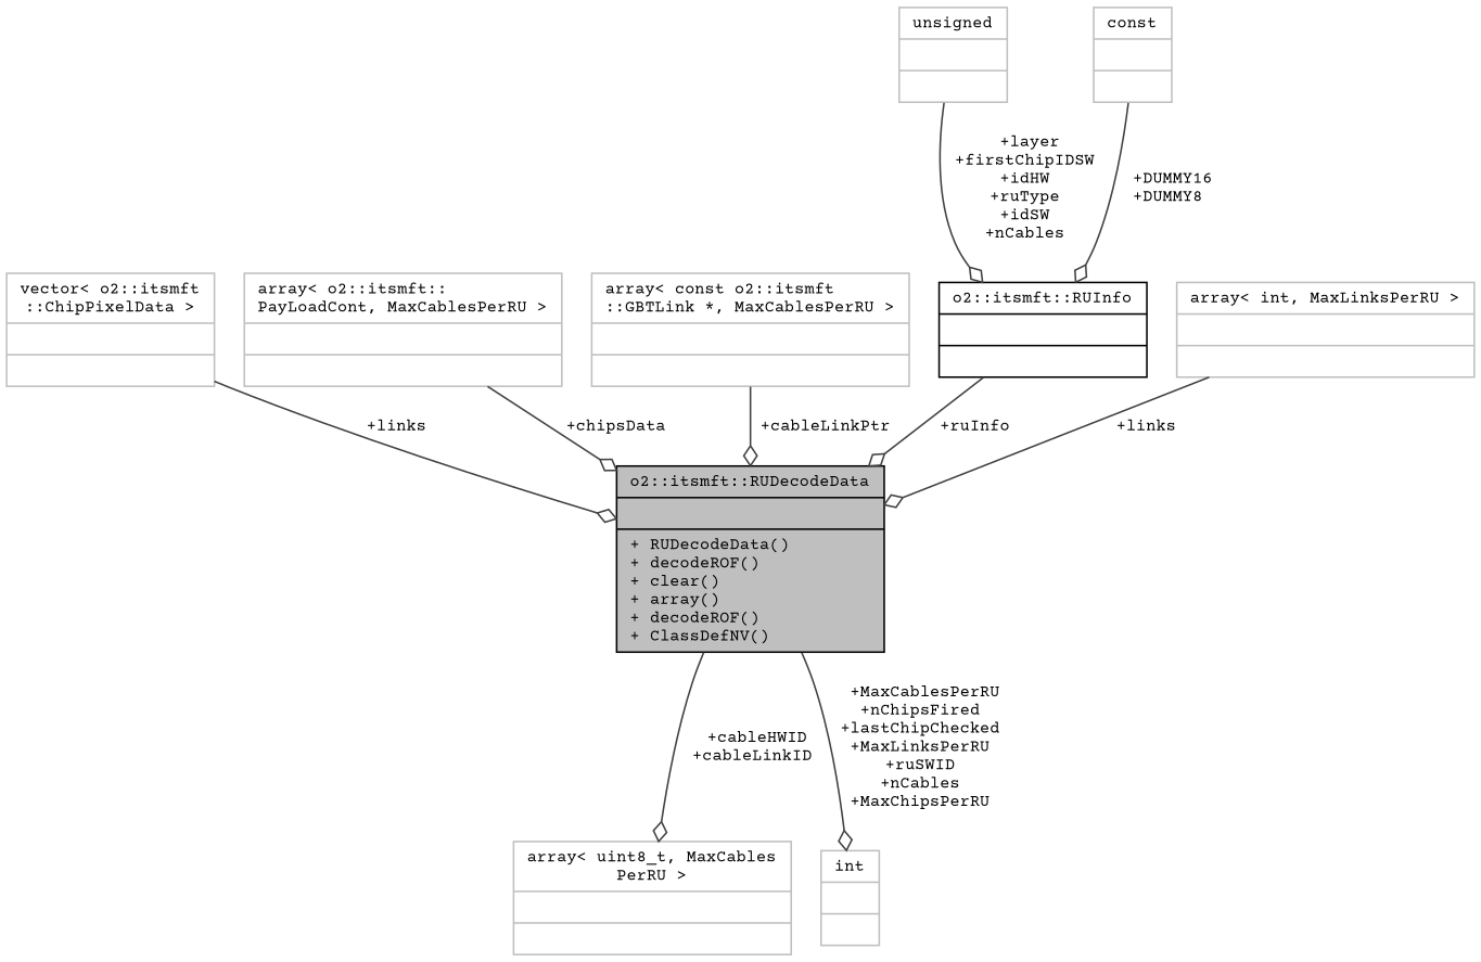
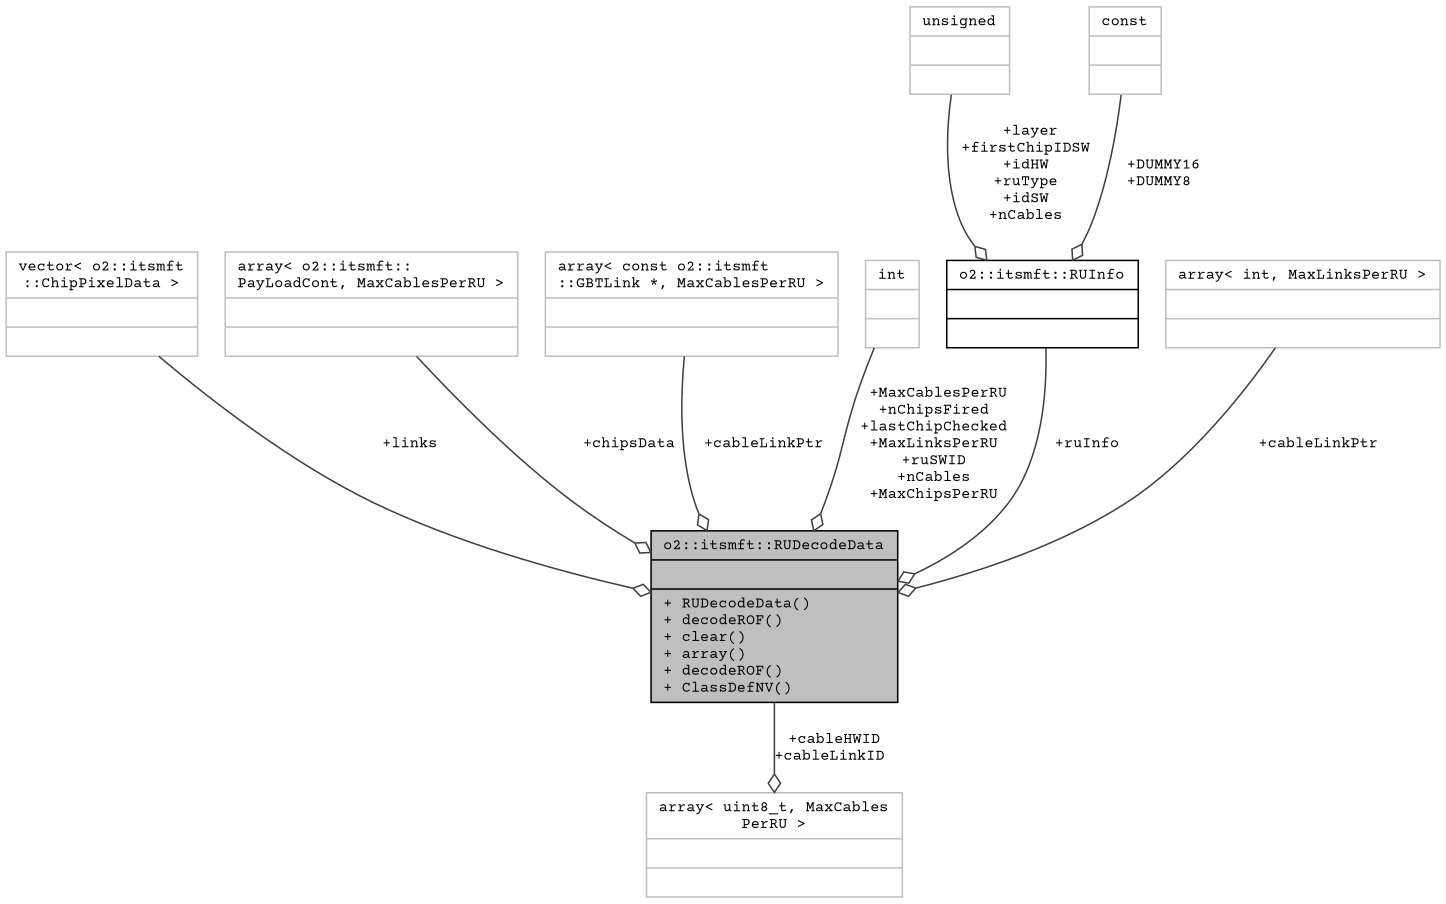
  digraph {
    fontname="Courier Prime"
    node [color=grey75 fontname="Courier Prime" fontsize=10 shape=record]
    edge [arrowhead=odiamond color=grey25 fontname="Courier Prime" fontsize=10 labelfontname=Helvetica labelfontsize=10 style=solid]
    n1 [color=black fillcolor=grey75 fontcolor=black height=0.2 label="{o2::itsmft::RUDecodeData\n||+ RUDecodeData()\l+ decodeROF()\l+ clear()\l+ array()\l+ decodeROF()\l+ ClassDefNV()\l}" style=filled width=0.4]
    n2 [height=0.2 label="{array\< uint8_t, MaxCables\lPerRU \>\n||}" width=0.4]
    n3 [height=0.2 label="{vector\< o2::itsmft\l::ChipPixelData \>\n||}" width=0.4]
    n4 [height=0.2 label="{array\< o2::itsmft::\lPayLoadCont, MaxCablesPerRU \>\n||}" width=0.4]
    n5 [height=0.2 label="{array\< const o2::itsmft\l::GBTLink *, MaxCablesPerRU \>\n||}" width=0.4]
    n6 [height=0.2 label="{int\n||}" width=0.4]
    n7 [color=black height=0.2 label="{o2::itsmft::RUInfo\n||}" width=0.4]
    n8 [height=0.2 label="{unsigned\n||}" width=0.4]
    n9 [height=0.2 label="{const\n||}" width=0.4]
    n10 [height=0.2 label="{array\< int, MaxLinksPerRU \>\n||}" width=0.4]
    n1 -> n2 [label=" +cableHWID\n+cableLinkID"]
    n3 -> n1 [label=" +links"]
    n4 -> n1 [label=" +chipsData"]
    n5 -> n1 [label=" +cableLinkPtr"]
-   n1 -> n6 [label=" +MaxCablesPerRU\n+nChipsFired\n+lastChipChecked\n+MaxLinksPerRU\n+ruSWID\n+nCables\n+MaxChipsPerRU"]
+   n6 -> n1 [label=" +MaxCablesPerRU\n+nChipsFired\n+lastChipChecked\n+MaxLinksPerRU\n+ruSWID\n+nCables\n+MaxChipsPerRU"]
    n7 -> n1 [label=" +ruInfo"]
    n8 -> n7 [label=" +layer\n+firstChipIDSW\n+idHW\n+ruType\n+idSW\n+nCables"]
    n9 -> n7 [label=" +DUMMY16\n+DUMMY8"]
-   n10 -> n1 [label=" +links"]
+   n10 -> n1 [label=" +cableLinkPtr"]
  }
